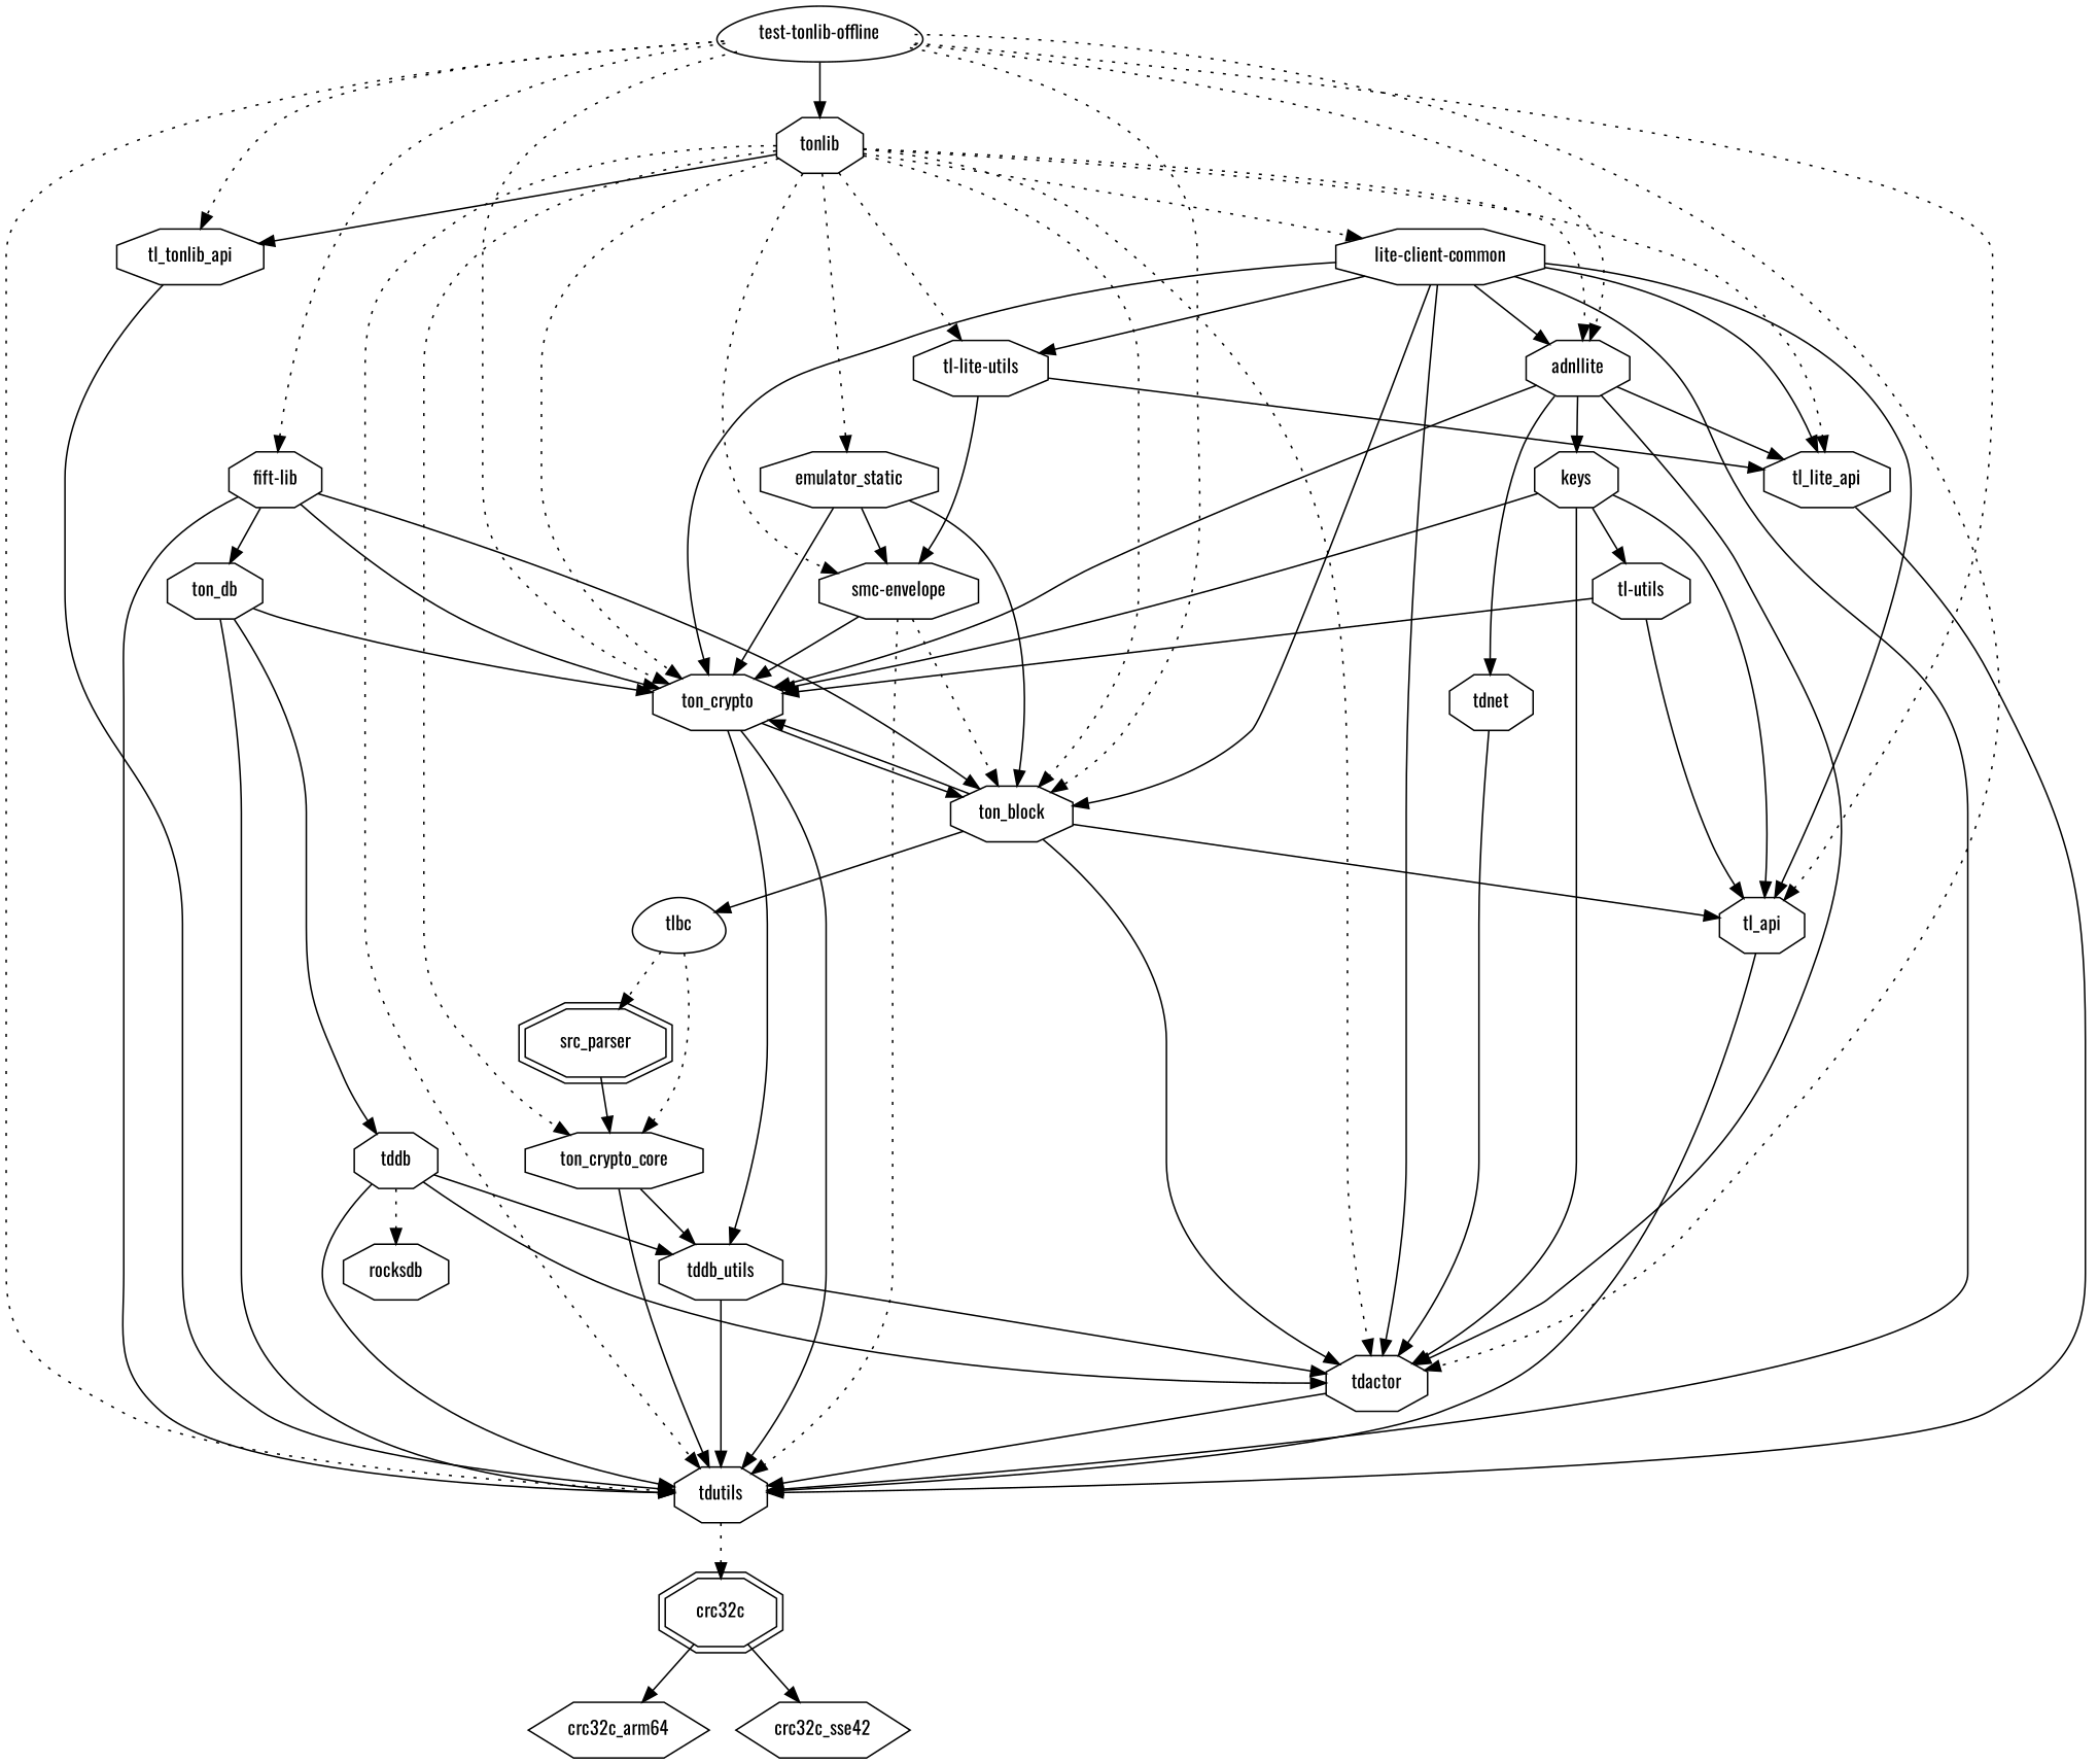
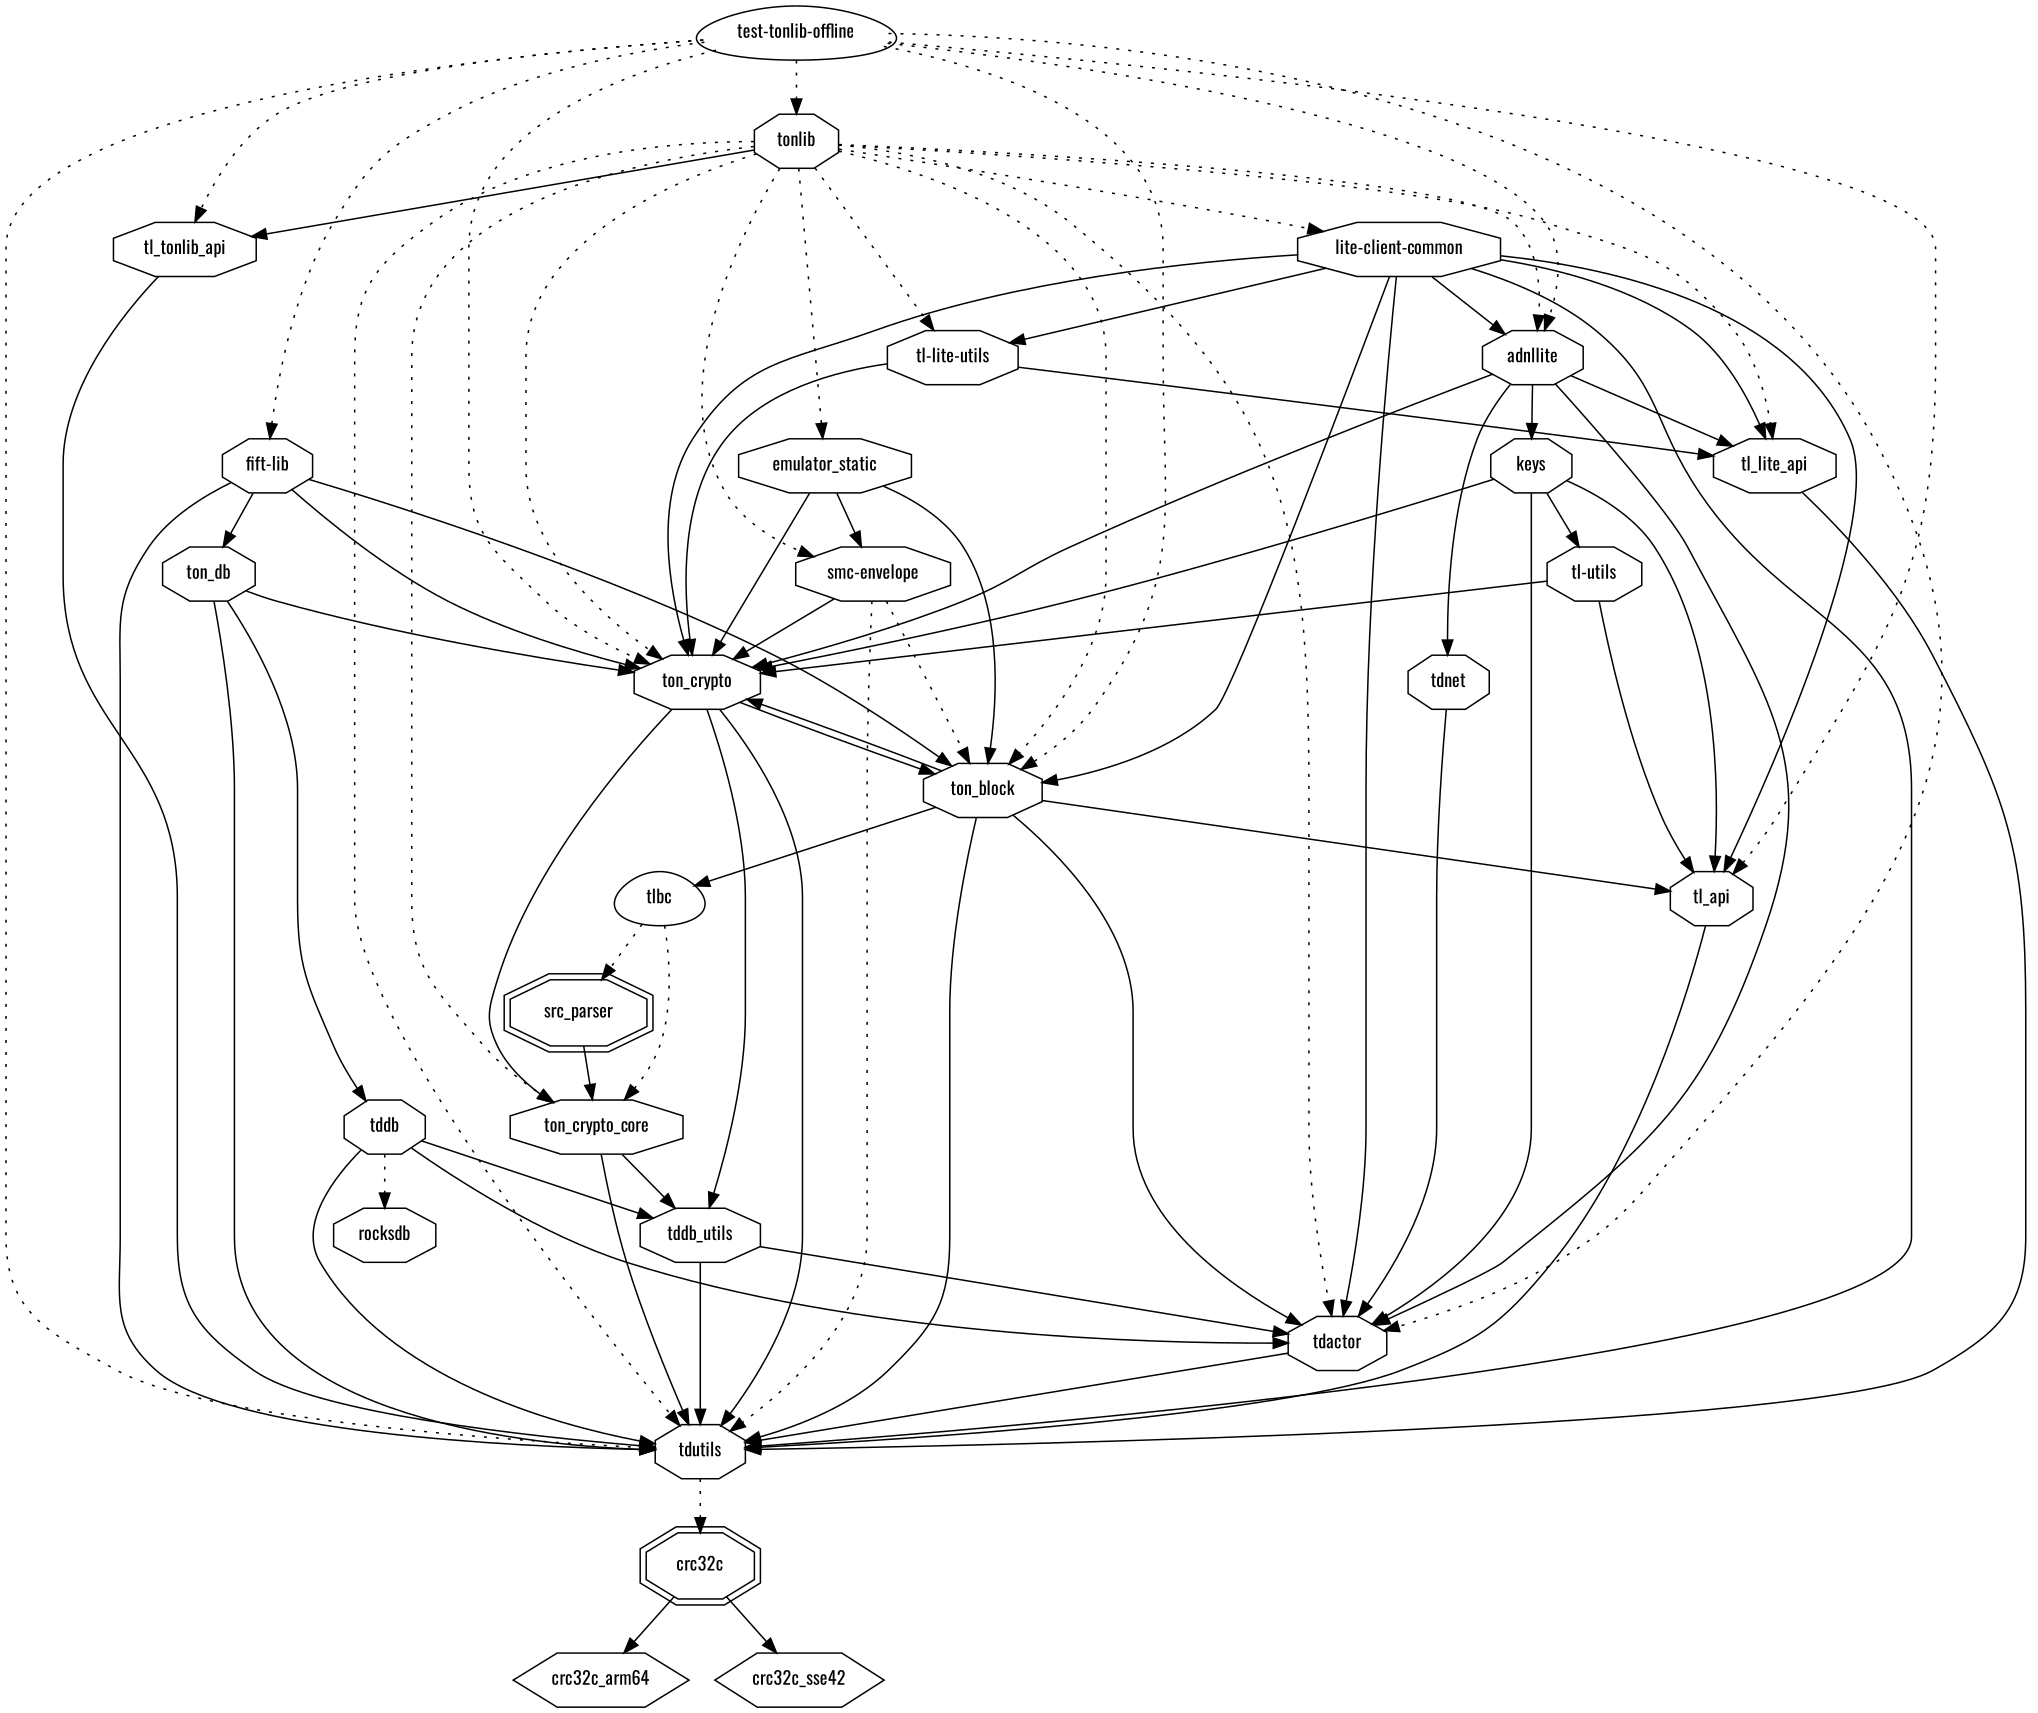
  digraph {
    fontname=Oswald
    node [fontname=Oswald fontsize=12 shape=octagon]
    edge [fontname=Oswald]
    n1 [label="test-tonlib-offline" shape=egg]
    n2 [label=adnllite]
    n3 [label=tdactor]
    n4 [label=tdutils]
    n5 [label=tl_api]
    n6 [label=ton_crypto]
    n7 [label=ton_block]
    n8 [label="fift-lib"]
    n9 [label=tl_tonlib_api]
    n10 [label=tonlib]
    n11 [label=keys]
    n12 [label=tdnet]
    n13 [label=tl_lite_api]
    n14 [label=crc32c shape=doubleoctagon]
    n15 [label=tddb_utils]
    n16 [label=ton_crypto_core]
    n17 [label=tlbc shape=egg]
    n18 [label=ton_db]
    n19 [label=emulator_static]
    n20 [label="smc-envelope"]
    n21 [label="lite-client-common"]
    n22 [label="tl-lite-utils"]
    n23 [label="tl-utils"]
    n24 [label=crc32c_arm64 shape=hexagon]
    n25 [label=crc32c_sse42 shape=hexagon]
    n26 [label=src_parser shape=doubleoctagon]
    n27 [label=tddb]
    n28 [label=rocksdb]
    n1 -> n2 [style=dotted]
    n1 -> n3 [style=dotted]
    n1 -> n4 [style=dotted]
    n1 -> n5 [style=dotted]
    n1 -> n6 [style=dotted]
    n1 -> n7 [style=dotted]
    n1 -> n8 [style=dotted]
    n1 -> n9 [style=dotted]
-   n1 -> n10 [style=solid]
+   n1 -> n10 [style=dotted]
    n2 -> n3
    n2 -> n6
    n2 -> n11
    n2 -> n12
    n2 -> n13
    n3 -> n4
    n4 -> n14 [style=dotted]
    n5 -> n4
    n6 -> n4
    n6 -> n7
    n6 -> n15
+   n6 -> n16
    n7 -> n3
+   n7 -> n4
    n7 -> n5
    n7 -> n6
    n7 -> n17
    n8 -> n4
    n8 -> n6
    n8 -> n7
    n8 -> n18
    n9 -> n4
    n10 -> n2 [style=dotted]
    n10 -> n3 [style=dotted]
    n10 -> n4 [style=dotted]
    n10 -> n6 [style=dotted]
    n10 -> n7 [style=dotted]
    n10 -> n9
    n10 -> n13 [style=dotted]
    n10 -> n16 [style=dotted]
    n10 -> n19 [style=dotted]
    n10 -> n20 [style=dotted]
    n10 -> n21 [style=dotted]
    n10 -> n22 [style=dotted]
    n11 -> n3
    n11 -> n5
    n11 -> n6
    n11 -> n23
    n12 -> n3
    n13 -> n4
    n14 -> n24
    n14 -> n25
    n15 -> n3
    n15 -> n4
    n16 -> n4
    n16 -> n15
    n17 -> n16 [style=dotted]
    n17 -> n26 [style=dotted]
    n18 -> n4
    n18 -> n6
    n18 -> n27
    n19 -> n6
    n19 -> n7
    n19 -> n20
    n20 -> n4 [style=dotted]
    n20 -> n6
    n20 -> n7 [style=dotted]
    n21 -> n2
    n21 -> n3
    n21 -> n4
    n21 -> n5
    n21 -> n6
    n21 -> n7
    n21 -> n13
    n21 -> n22
-   n22 -> n20
+   n22 -> n6
    n22 -> n13
    n23 -> n5
    n23 -> n6
    n26 -> n16
    n27 -> n3
    n27 -> n4
    n27 -> n15
    n27 -> n28 [style=dotted]
  }
